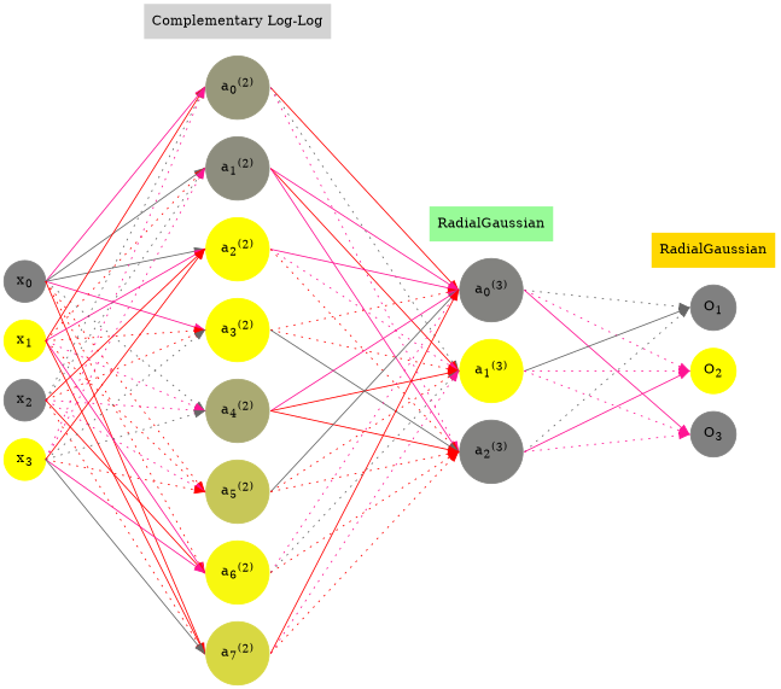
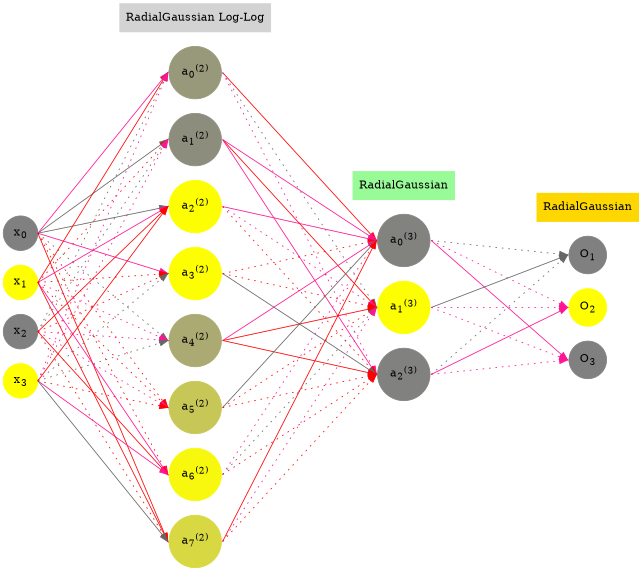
  digraph {
    rankdir=LR
    ranksep=1.4
    splines=false
    node [color="0.1667, 0.0, 0.5" fillcolor="0.1667, 0.0, 0.5" shape=circle style=filled]
    edge [headport=w style=dotted tailport=e color=red]
    n1 [label=<x<sub>0</sub>>]
    n2 [color="0.1667, 1.0, 1.0" fillcolor="0.1667, 1.0, 1.0" label=<x<sub>1</sub>>]
    n3 [label=<x<sub>2</sub>>]
    n4 [color="0.1667, 1.0, 1.0" fillcolor="0.1667, 1.0, 1.0" label=<x<sub>3</sub>>]
    n5 [color="0.1667, 0.190665, 0.595332" fillcolor="0.1667, 0.190665, 0.595332" label=<a<sub>0</sub><sup>(2)</sup>>]
    n6 [color="0.1667, 0.102766, 0.551383" fillcolor="0.1667, 0.102766, 0.551383" label=<a<sub>1</sub><sup>(2)</sup>>]
    n7 [color="0.1667, 0.987881, 0.993941" fillcolor="0.1667, 0.987881, 0.993941" label=<a<sub>2</sub><sup>(2)</sup>>]
    n8 [color="0.1667, 0.991542, 0.995771" fillcolor="0.1667, 0.991542, 0.995771" label=<a<sub>3</sub><sup>(2)</sup>>]
    n9 [color="0.1667, 0.328499, 0.664249" fillcolor="0.1667, 0.328499, 0.664249" label=<a<sub>4</sub><sup>(2)</sup>>]
    n10 [color="0.1667, 0.558026, 0.779013" fillcolor="0.1667, 0.558026, 0.779013" label=<a<sub>5</sub><sup>(2)</sup>>]
    n11 [color="0.1667, 0.939247, 0.969624" fillcolor="0.1667, 0.939247, 0.969624" label=<a<sub>6</sub><sup>(2)</sup>>]
    n12 [color="0.1667, 0.694411, 0.847205" fillcolor="0.1667, 0.694411, 0.847205" label=<a<sub>7</sub><sup>(2)</sup>>]
    n13 [color="0.1667, 0.020436, 0.510218" fillcolor="0.1667, 0.020436, 0.510218" label=<a<sub>0</sub><sup>(3)</sup>>]
    n14 [color="0.1667, 0.985682, 0.992841" fillcolor="0.1667, 0.985682, 0.992841" label=<a<sub>1</sub><sup>(3)</sup>>]
    n15 [color="0.1667, 0.013211, 0.506606" fillcolor="0.1667, 0.013211, 0.506606" label=<a<sub>2</sub><sup>(3)</sup>>]
    n16 [label=<O<sub>1</sub>>]
    n17 [color="0.1667, 1.0, 1.0" fillcolor="0.1667, 1.0, 1.0" label=<O<sub>2</sub>>]
    n18 [label=<O<sub>3</sub>>]
-   n19 [label="Complementary Log-Log" shape=plaintext fillcolor=lightgrey color=""]
+   n19 [label="RadialGaussian Log-Log" shape=plaintext fillcolor=lightgrey color=""]
    n20 [label=RadialGaussian shape=plaintext fillcolor=palegreen color=""]
    n21 [label=RadialGaussian shape=plaintext fillcolor=gold color=""]
    subgraph sub_1 {
      n1
    }
    subgraph sub_2 {
      n2
    }
    subgraph sub_3 {
      n3
    }
    subgraph sub_4 {
      n4
    }
    subgraph sub_5 {
      n5
    }
    subgraph sub_6 {
      n6
    }
    subgraph sub_7 {
      n7
    }
    subgraph sub_8 {
      n8
    }
    subgraph sub_9 {
      n9
    }
    subgraph sub_10 {
      n10
    }
    subgraph sub_11 {
      n11
    }
    subgraph sub_12 {
      n12
    }
    subgraph sub_13 {
      n13
    }
    subgraph sub_14 {
      n14
    }
    subgraph sub_15 {
      n15
    }
    subgraph sub_16 {
      n16
    }
    subgraph sub_17 {
      n17
    }
    subgraph sub_18 {
      n18
    }
    subgraph sub_19 {
      rank=same
      n1
      n2
      n3
      n4
    }
    subgraph sub_20 {
      rank=same
      n5
      n6
      n7
      n8
      n9
      n10
      n11
      n12
    }
    subgraph sub_21 {
      rank=same
      n13
      n14
      n15
    }
    subgraph sub_22 {
      rank=same
      n16
      n17
      n18
    }
    subgraph sub_23 {
      rank=same
      n5
      n19
    }
    subgraph sub_24 {
      rank=same
      n13
      n20
    }
    subgraph sub_25 {
      rank=same
      n16
      n21
    }
    n1 -> n2 [style=invis color=""]
    n1 -> n5 [style=solid color=deeppink]
    n1 -> n6 [style=solid color=gray40]
    n1 -> n7 [style=solid color=gray40]
    n1 -> n8 [style=solid color=deeppink]
    n1 -> n9 [color=gray40]
    n1 -> n10
    n1 -> n11
    n1 -> n12 [style=solid]
    n2 -> n3 [style=invis color=""]
    n2 -> n5 [style=solid]
    n2 -> n6
    n2 -> n7 [style=solid color=deeppink]
    n2 -> n8
    n2 -> n9 [color=deeppink]
    n2 -> n10
    n2 -> n11 [style=solid color=deeppink]
    n2 -> n12 [style=solid]
    n3 -> n4 [style=invis color=""]
    n3 -> n5 [color=gray40]
    n3 -> n6 [color=gray40]
    n3 -> n7 [style=solid]
    n3 -> n8
    n3 -> n9 [color=deeppink]
    n3 -> n10 [color=deeppink]
    n3 -> n11 [style=solid]
    n3 -> n12
    n4 -> n5 [color=deeppink]
    n4 -> n6 [color=deeppink]
    n4 -> n7 [style=solid]
    n4 -> n8 [color=gray40]
    n4 -> n9 [color=gray40]
    n4 -> n10
    n4 -> n11 [style=solid color=deeppink]
    n4 -> n12 [style=solid color=gray40]
    n5 -> n6 [style=invis color=""]
    n5 -> n13 [style=solid]
    n5 -> n14 [color=gray40]
    n5 -> n15 [color=deeppink]
    n6 -> n7 [style=invis color=""]
    n6 -> n13 [style=solid color=deeppink]
    n6 -> n14 [style=solid]
    n6 -> n15 [style=solid color=deeppink]
    n7 -> n8 [style=invis color=""]
    n7 -> n13 [style=solid color=deeppink]
    n7 -> n14 [color=deeppink]
    n7 -> n15
    n8 -> n9 [style=invis color=""]
    n8 -> n13
    n8 -> n14
    n8 -> n15 [style=solid color=gray40]
    n9 -> n10 [style=invis color=""]
    n9 -> n13 [style=solid color=deeppink]
    n9 -> n14 [style=solid]
    n9 -> n15 [style=solid]
    n10 -> n11 [style=invis color=""]
    n10 -> n13 [style=solid color=gray40]
    n10 -> n14
    n10 -> n15
    n11 -> n12 [style=invis color=""]
    n11 -> n13 [color=deeppink]
    n11 -> n14 [color=gray40]
    n11 -> n15
    n12 -> n13 [style=solid]
    n12 -> n14 [color=deeppink]
    n12 -> n15
    n13 -> n14 [style=invis color=""]
    n13 -> n16 [color=gray40]
    n13 -> n17 [color=deeppink]
    n13 -> n18 [style=solid color=deeppink]
    n14 -> n15 [style=invis color=""]
    n14 -> n16 [style=solid color=gray40]
    n14 -> n17 [color=deeppink]
    n14 -> n18 [color=deeppink]
    n15 -> n16 [color=gray40]
    n15 -> n17 [style=solid color=deeppink]
    n15 -> n18 [color=deeppink]
    n16 -> n17 [style=invis color=""]
    n17 -> n18 [style=invis color=""]
    n19 -> n5 [style=invis color=""]
    n20 -> n13 [style=invis color=""]
    n21 -> n16 [style=invis color=""]
  }
